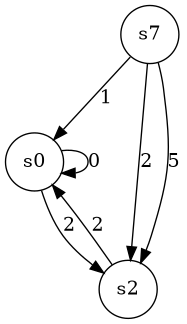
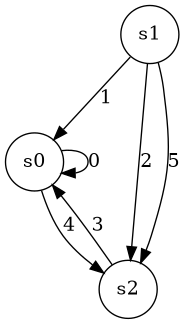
  digraph {
    node [shape=circle]
    s0
    s2
-   s1 [label=s7]
+   s1
    s0 -> s0 [label=0]
-   s0 -> s2 [label=2]
-   s2 -> s0 [label=2]
+   s0 -> s2 [label=4]
+   s2 -> s0 [label=3]
    s1 -> s0 [label=1]
    s1 -> s2 [label=2]
    s1 -> s2 [label=5]
  }
